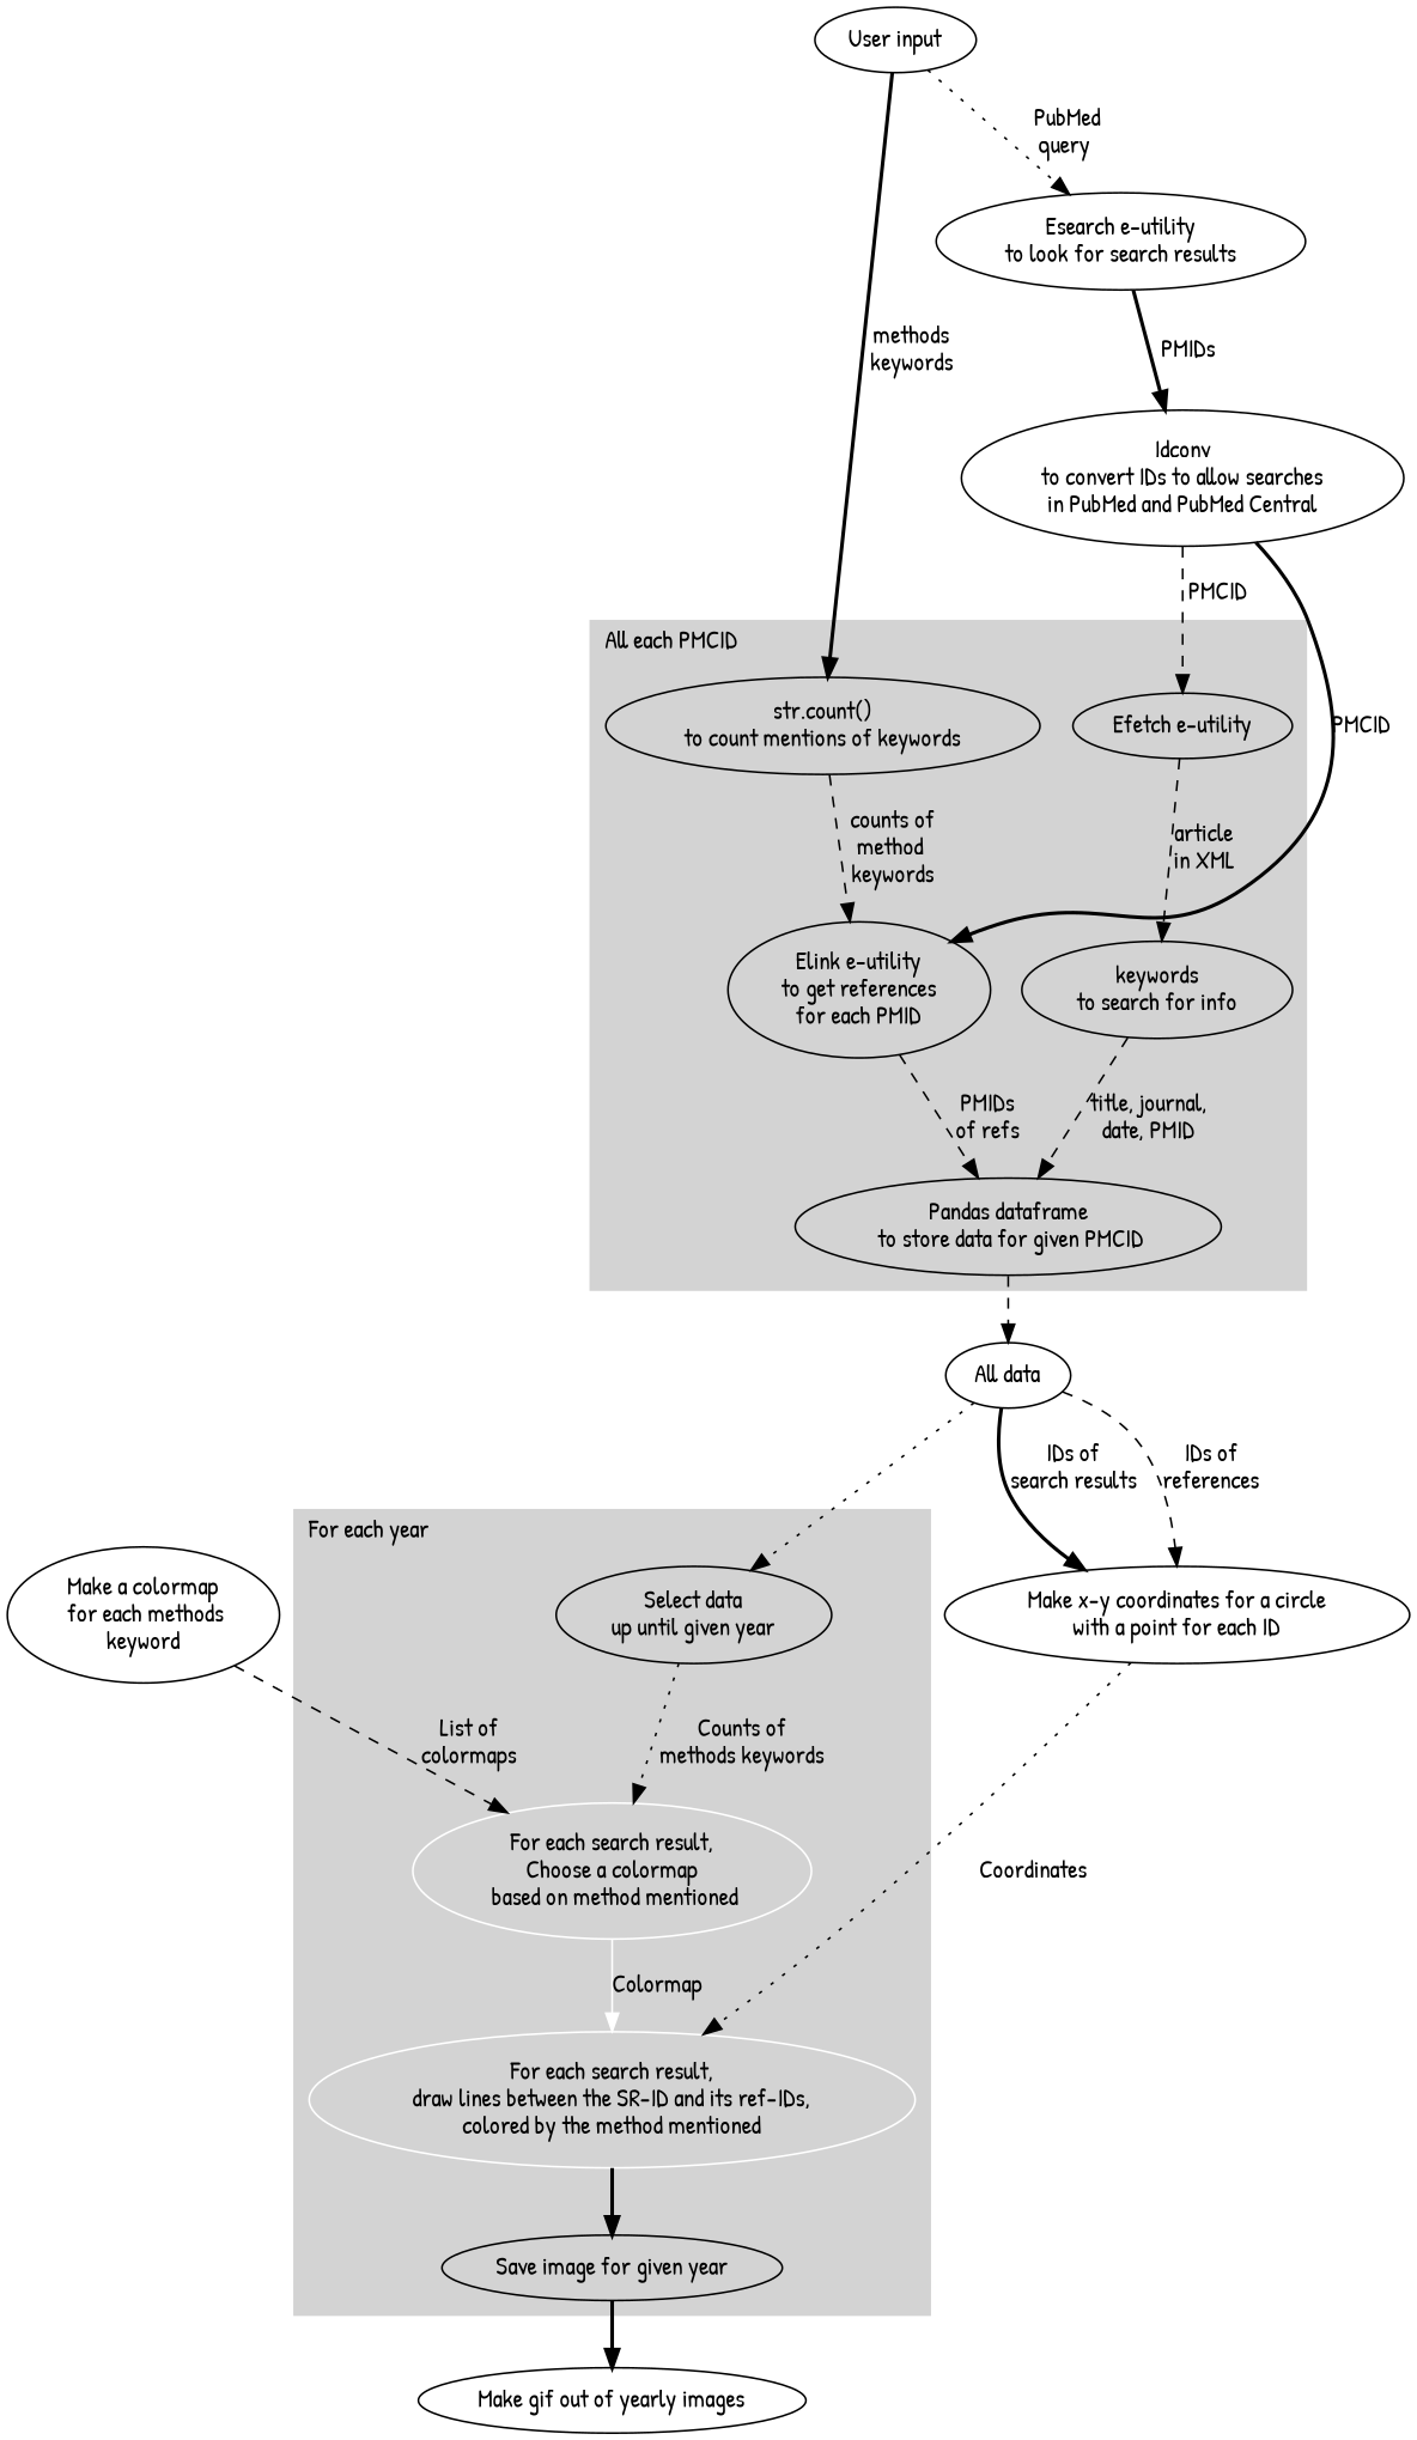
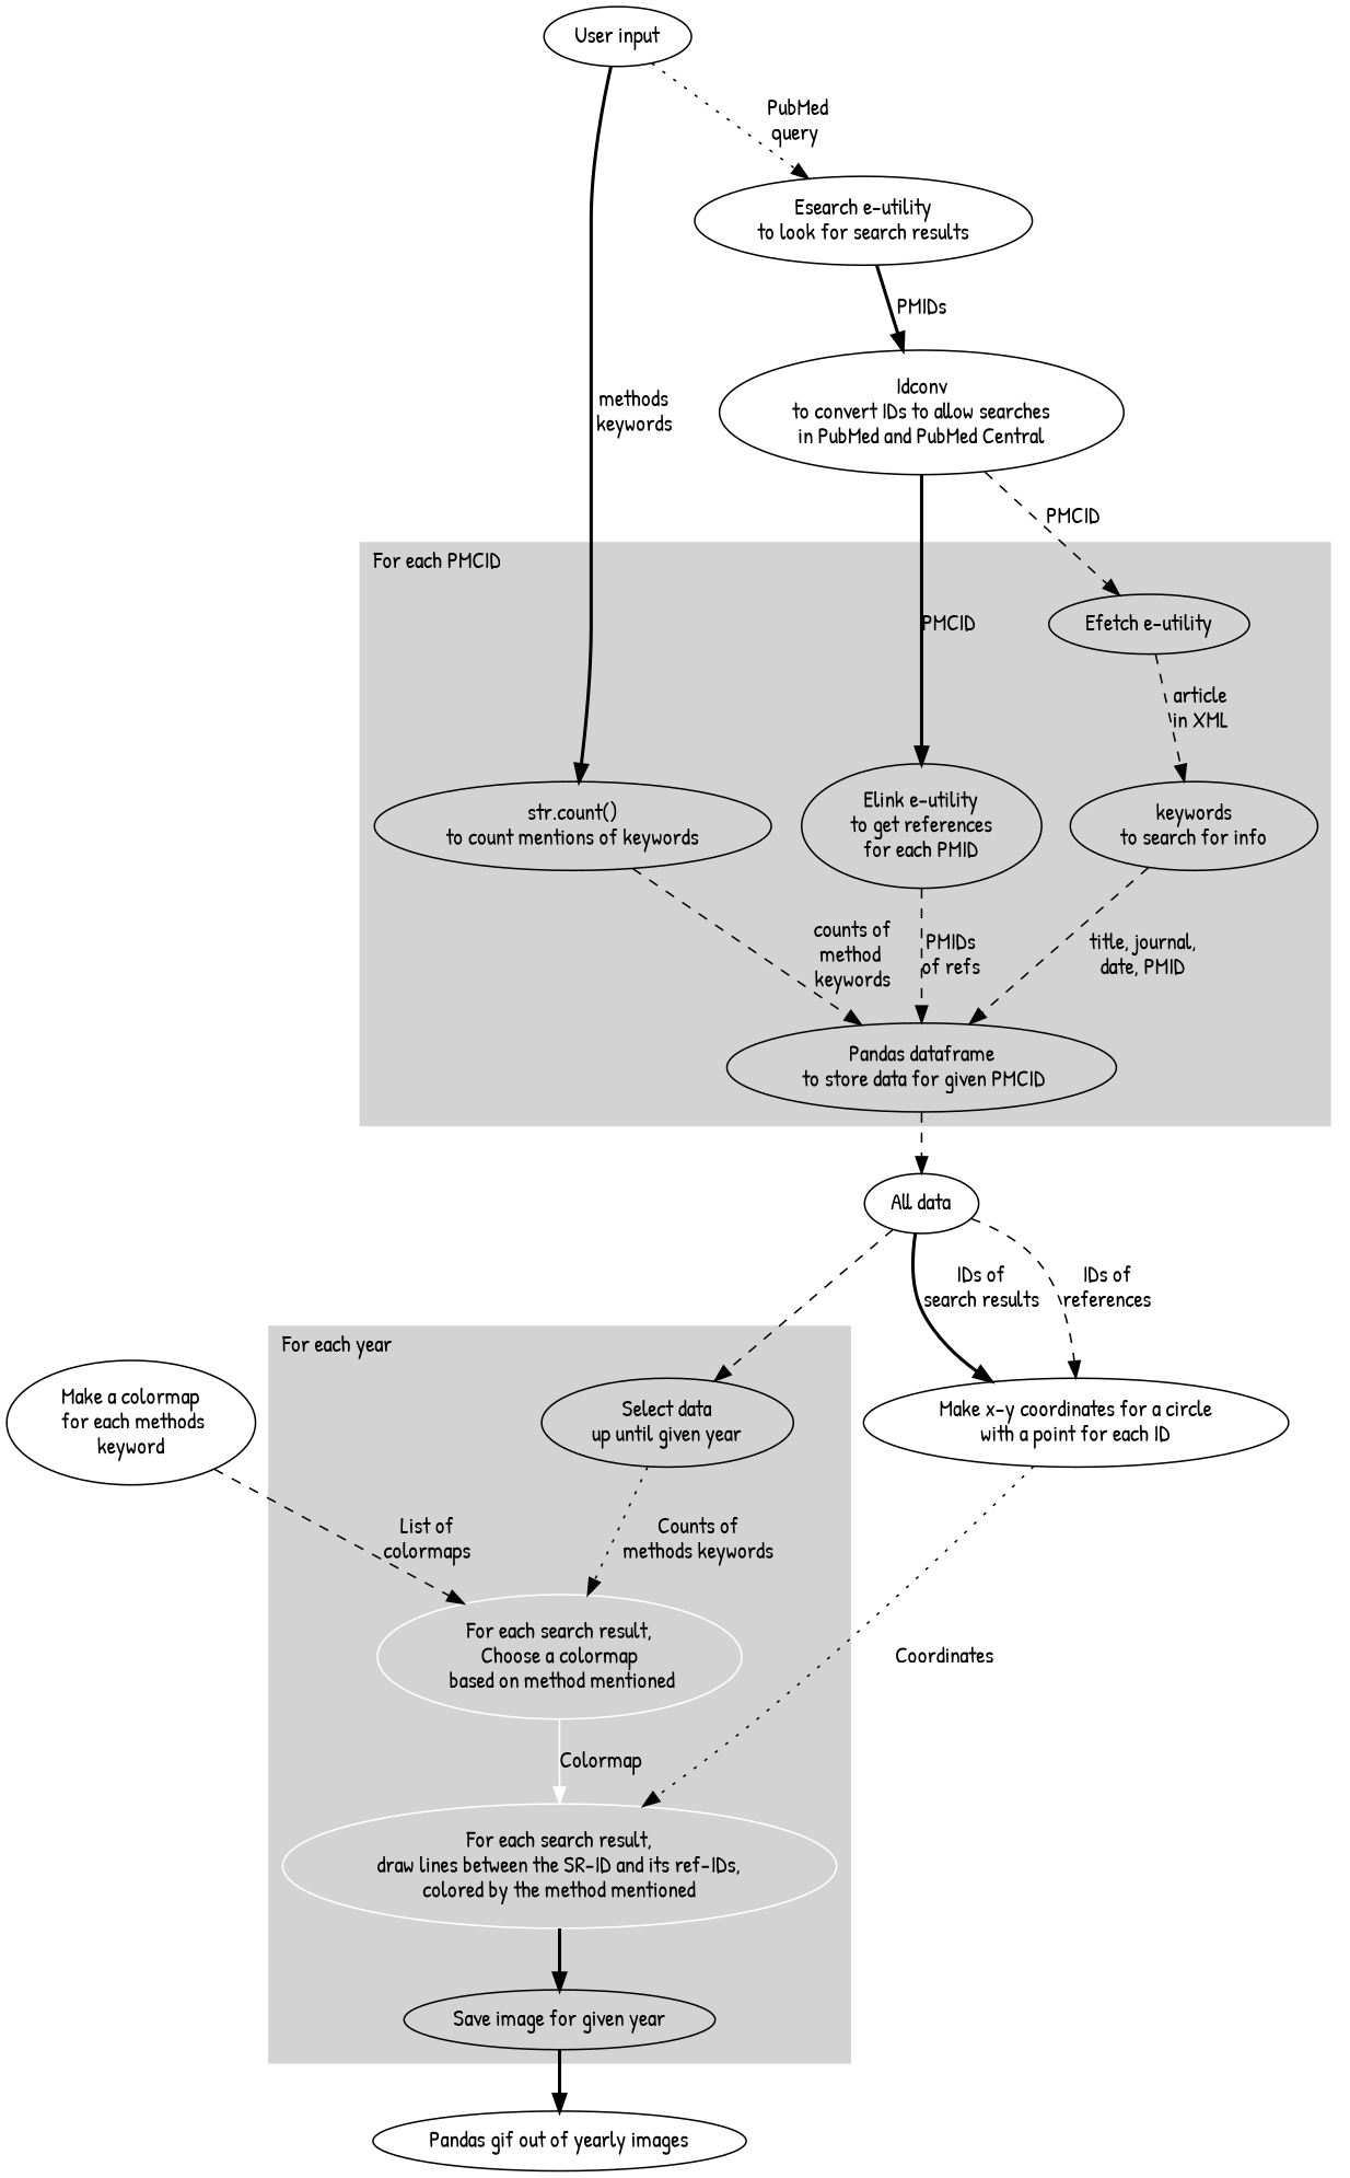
  digraph {
    fontname="Patrick Hand"
    node [fontname="Patrick Hand"]
    edge [fontname="Patrick Hand" style=dashed]
    n1 [label="Efetch e-utility"]
    n2 [label="keywords\nto search for info"]
    n3 [label="str.count()\nto count mentions of keywords"]
    n4 [label="Pandas dataframe\n to store data for given PMCID"]
    n5 [label="Elink e-utility\nto get references\nfor each PMID"]
    n6 [label="Select data\nup until given year"]
    n7 [color=white label="For each search result,\nChoose a colormap\n based on method mentioned"]
    n8 [color=white label="For each search result,\ndraw lines between the SR-ID and its ref-IDs,\ncolored by the method mentioned"]
    n9 [label="Save image for given year"]
    n10 [label="All data"]
-   n11 [label="Make gif out of yearly images"]
+   n11 [label="Pandas gif out of yearly images"]
    n12 [label="User input"]
    n13 [label="Esearch e-utility\nto look for search results"]
    n14 [label="Idconv\nto convert IDs to allow searches\nin PubMed and PubMed Central"]
    n15 [label="Make x-y coordinates for a circle\nwith a point for each ID"]
    n16 [label="Make a colormap\n for each methods\nkeyword"]
    subgraph cluster_1 {
      color=lightgrey
-     label="All each PMCID"
+     label="For each PMCID"
      labeljust=l
      style=filled
      n1
      n2
      n3
      n4
      n5
    }
    subgraph cluster_2 {
      color=lightgrey
      label="For each year"
      labeljust=l
      style=filled
      n6
      n7
      n8
      n9
    }
    n1 -> n2 [label="article\nin XML"]
    n2 -> n4 [label="title, journal,\ndate, PMID"]
-   n3 -> n5 [label=" counts of\nmethod\n keywords"]
+   n3 -> n4 [label=" counts of\nmethod\n keywords"]
    n4 -> n10
    n5 -> n4 [label="PMIDs\nof refs"]
    n6 -> n7 [label="Counts of\nmethods keywords" style=dotted]
    n7 -> n8 [color=white label=Colormap style=""]
    n8 -> n9 [style=bold]
    n9 -> n11 [style=bold]
-   n10 -> n6 [style=dotted]
+   n10 -> n6
    n10 -> n15 [label="IDs of\nsearch results" style=bold]
    n10 -> n15 [label="IDs of\nreferences"]
    n12 -> n3 [label=" methods\n keywords" style=bold]
    n12 -> n13 [label=" PubMed\nquery" style=dotted]
    n13 -> n14 [label=" PMIDs" style=bold]
    n14 -> n1 [label=" PMCID"]
    n14 -> n5 [label=PMCID style=bold]
    n15 -> n8 [label=Coordinates style=dotted]
    n16 -> n7 [label="List of\ncolormaps"]
  }
